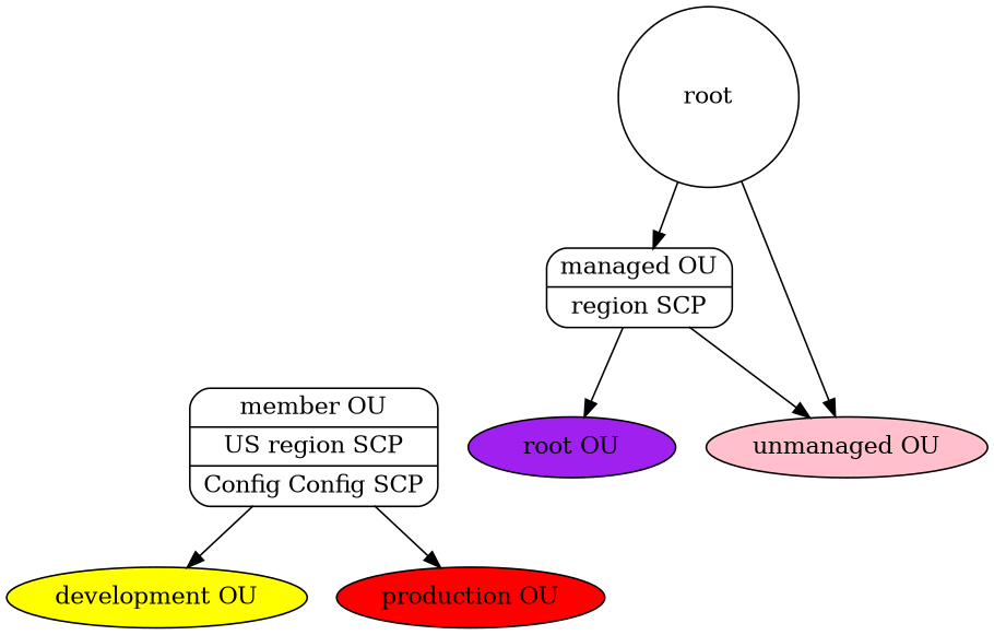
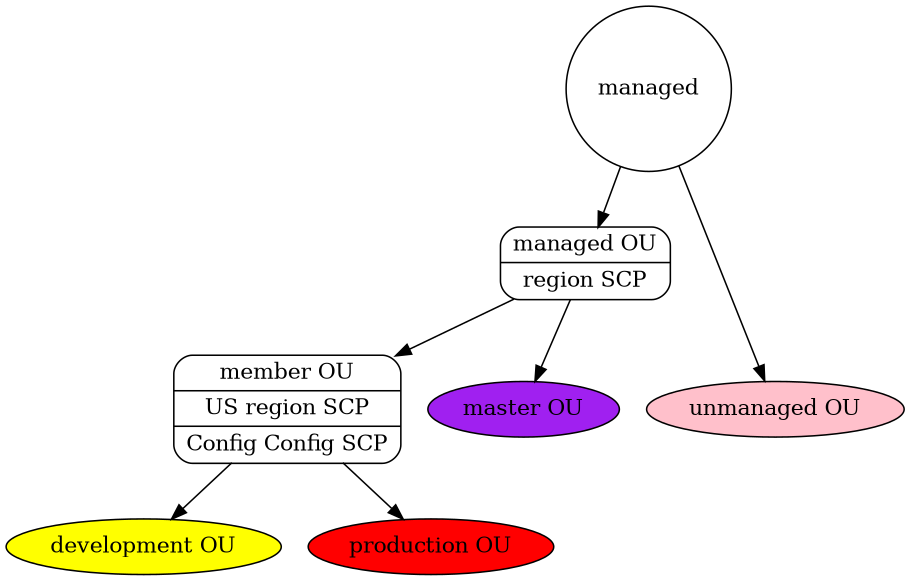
  digraph {
    node [shape=oval style="rounded,filled"]
    "development OU" [fillcolor=yellow]
    "production OU" [fillcolor=red]
    n3 [label="{managed OU | region SCP}" shape=record style=rounded]
    n4 [label="{member OU | US region SCP | Config Config SCP}" shape=record style=rounded]
-   "master OU" [fillcolor=purple label="root OU"]
-   root [shape=circle style=rounded]
+   "master OU" [fillcolor=purple]
+   root [shape=circle style=rounded label=managed]
    "unmanaged OU" [fillcolor=pink]
-   n3 -> "unmanaged OU"
+   n3 -> n4
    n3 -> "master OU"
    n4 -> "development OU"
    n4 -> "production OU"
    root -> n3
    root -> "unmanaged OU"
  }
